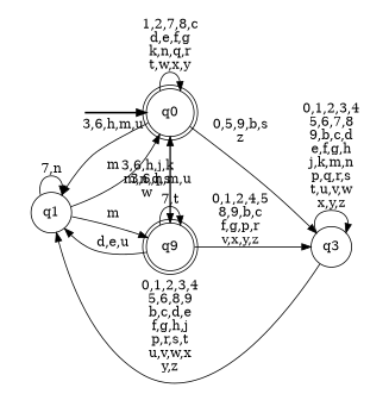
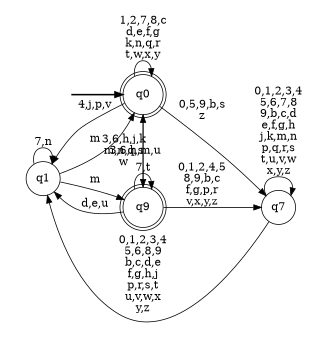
  digraph {
    rankdir=LR
    node [shape=doublecircle style="rounded,filled" color=black fillcolor=white]
    __start0 [height=0 shape=none style=invis width=0 color="" fillcolor=""]
    n2 [label=q0]
    n3 [label=q1 shape=circle style=filled]
    n4 [label=q9]
-   n5 [label=q3 shape=circle style=filled]
+   n5 [label=q7 shape=circle style=filled]
    subgraph cluster_1 {
      nodesep=0.15
      ranksep=0.15
      style=invis
      __start0
      n2
    }
    __start0 -> n2 [penwidth=2]
    n2 -> n2 [label="1,2,7,8,c\nd,e,f,g\nk,n,q,r\nt,w,x,y"]
-   n2 -> n3 [label="3,6,h,m,u"]
+   n2 -> n3 [label="4,j,p,v"]
    n2 -> n4 [label="3,6,h,m,u"]
    n2 -> n5 [label="0,5,9,b,s\nz"]
    n3 -> n2 [label=m]
    n3 -> n3 [label="7,n"]
    n3 -> n4 [label=m]
    n4 -> n2 [label="3,6,h,j,k\nm,n,q,s\nw"]
    n4 -> n3 [label="d,e,u"]
    n4 -> n4 [label="7,t"]
    n4 -> n5 [label="0,1,2,4,5\n8,9,b,c\nf,g,p,r\nv,x,y,z"]
    n5 -> n3 [label="0,1,2,3,4\n5,6,8,9\nb,c,d,e\nf,g,h,j\np,r,s,t\nu,v,w,x\ny,z"]
    n5 -> n5 [label="0,1,2,3,4\n5,6,7,8\n9,b,c,d\ne,f,g,h\nj,k,m,n\np,q,r,s\nt,u,v,w\nx,y,z"]
  }
